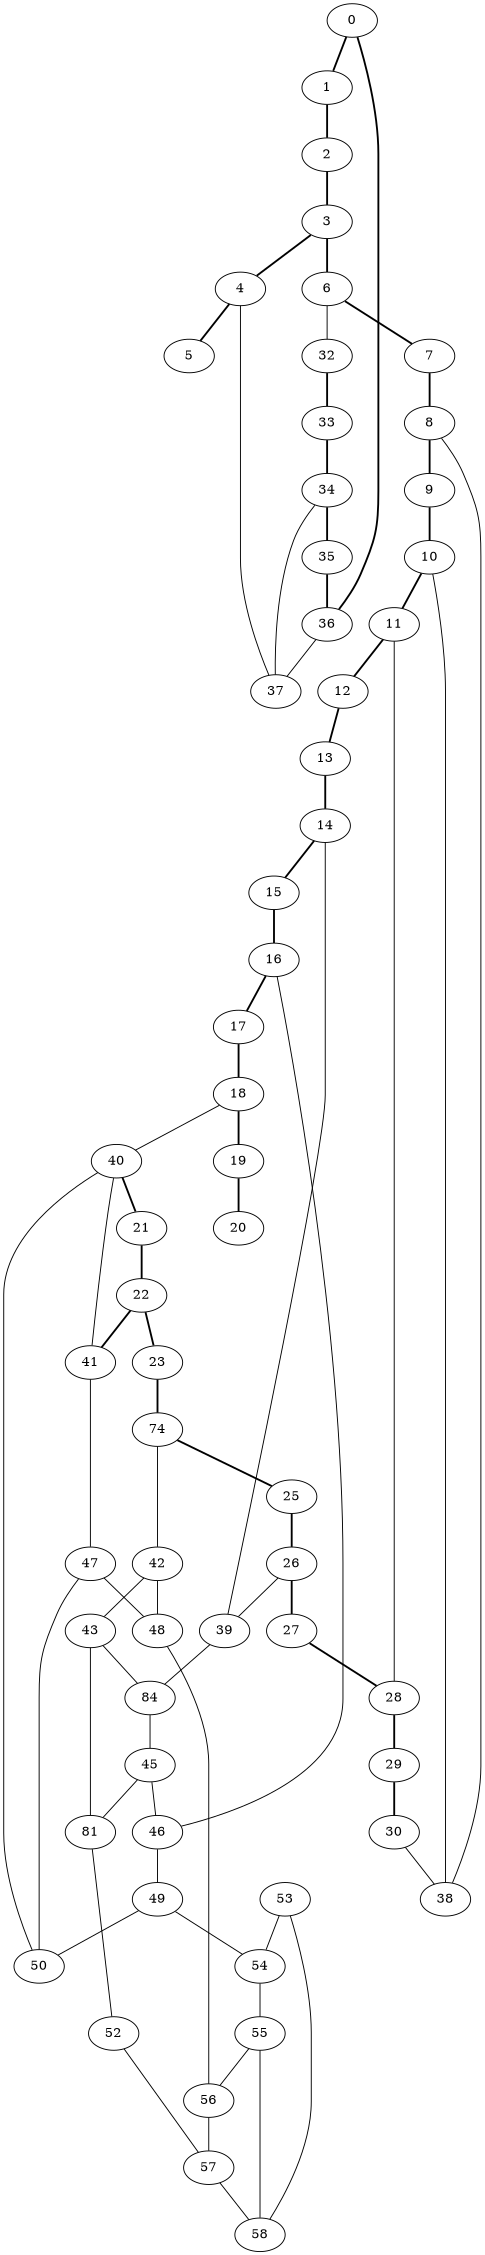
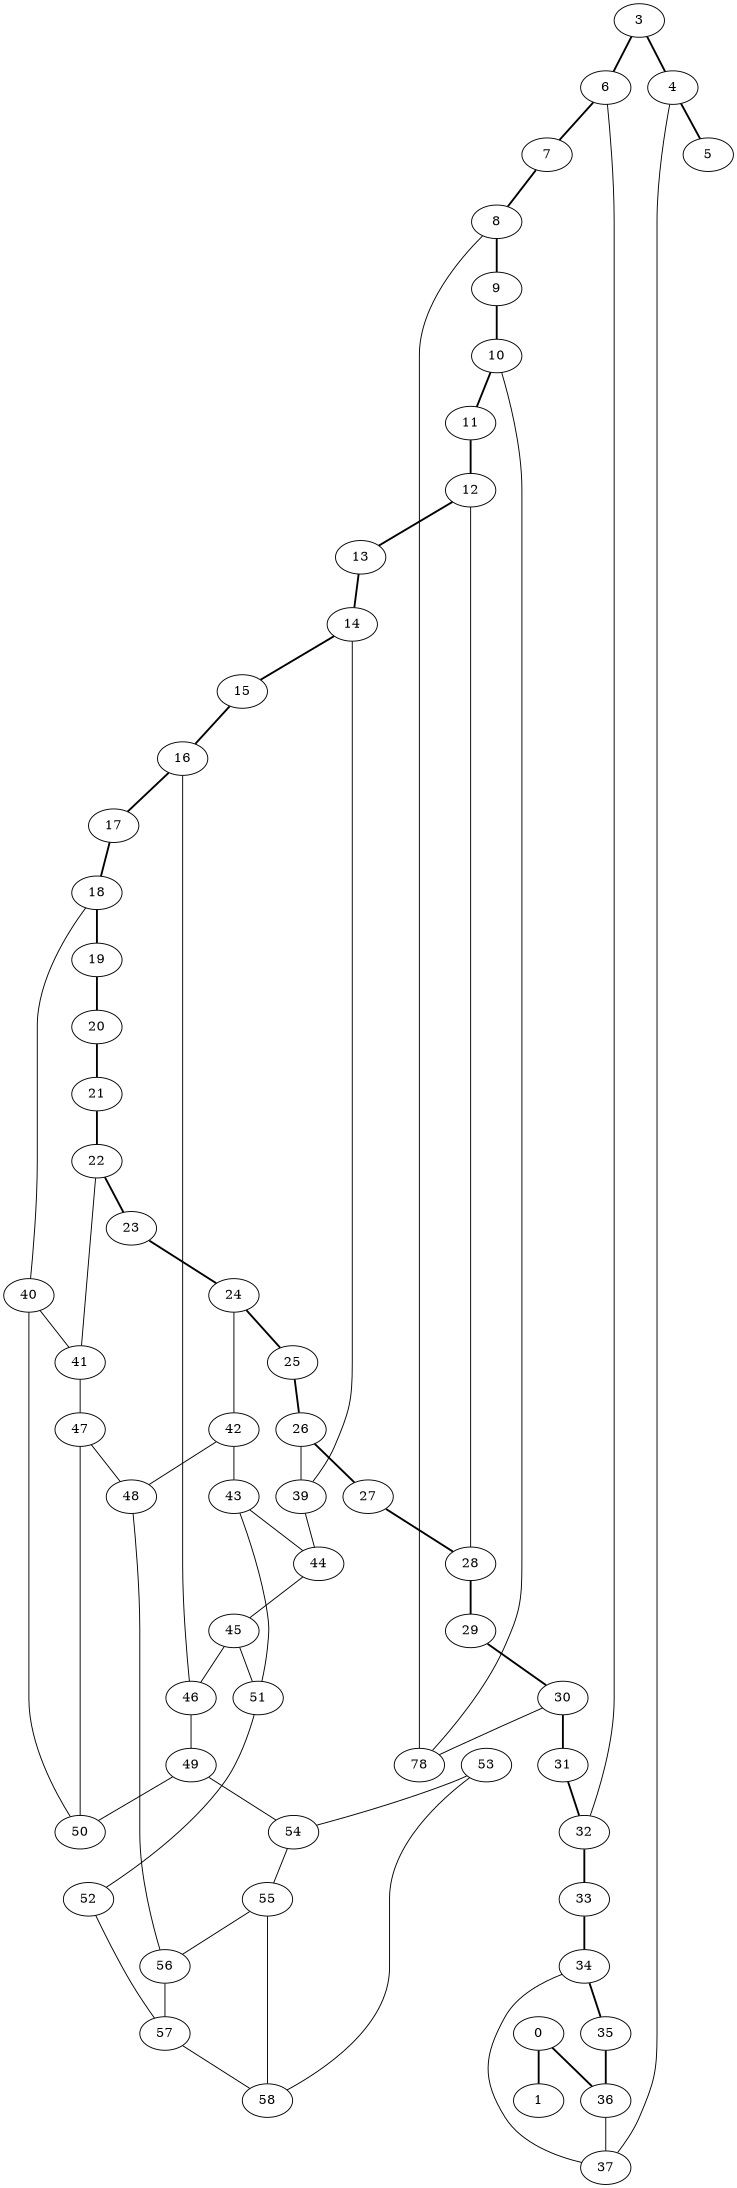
  graph {
    0
    1
    36
-   2
    37
    3
    4
    6
    5
    7
    32
    8
    33
    9
-   38
+   38 [label=78]
    34
    10
    11
    12
    13
    28
    14
    29
    15
    39
    30
    16
-   44 [label=84]
+   44
    17
    46
    45
    18
    49
    19
    40
    50
    54
    20
    41
    21
    47
    22
    23
-   24 [label=74]
+   24
    25
    42
    48
    26
    43
    27
-   51 [label=81]
+   51
    56
+   31
    35
    52
    57
    55
    58
    53
    0 -- 1 [style=bold]
    0 -- 36 [style=bold]
-   1 -- 2 [style=bold]
    36 -- 37
-   2 -- 3 [style=bold]
    3 -- 4 [style=bold]
    3 -- 6 [style=bold]
    4 -- 37
    4 -- 5 [style=bold]
    6 -- 7 [style=bold]
    6 -- 32
    7 -- 8 [style=bold]
    32 -- 33 [style=bold]
    8 -- 9 [style=bold]
    8 -- 38
    33 -- 34 [style=bold]
    9 -- 10 [style=bold]
    34 -- 37
    34 -- 35 [style=bold]
    10 -- 38
    10 -- 11 [style=bold]
    11 -- 12 [style=bold]
    12 -- 13 [style=bold]
-   11 -- 28
+   12 -- 28
    13 -- 14 [style=bold]
    28 -- 29 [style=bold]
    14 -- 15 [style=bold]
    14 -- 39
    29 -- 30 [style=bold]
    15 -- 16 [style=bold]
    39 -- 44
    30 -- 38
+   30 -- 31 [style=bold]
    16 -- 17 [style=bold]
    16 -- 46
    44 -- 45
    17 -- 18 [style=bold]
    46 -- 49
    45 -- 46
    45 -- 51
    18 -- 19 [style=bold]
    18 -- 40
    49 -- 50
    49 -- 54
    19 -- 20 [style=bold]
    40 -- 50
    40 -- 41
    54 -- 55
-   40 -- 21 [style=bold]
+   20 -- 21 [style=bold]
    41 -- 47
    21 -- 22 [style=bold]
    47 -- 50
    47 -- 48
-   22 -- 41 [style=bold]
+   22 -- 41
    22 -- 23 [style=bold]
    23 -- 24 [style=bold]
    24 -- 25 [style=bold]
    24 -- 42
    25 -- 26 [style=bold]
    42 -- 48
    42 -- 43
    48 -- 56
    26 -- 39
    26 -- 27 [style=bold]
    43 -- 44
    43 -- 51
    27 -- 28 [style=bold]
    51 -- 52
    56 -- 57
+   31 -- 32 [style=bold]
    35 -- 36 [style=bold]
    52 -- 57
    57 -- 58
    55 -- 56
    55 -- 58
    53 -- 54
    53 -- 58
  }
